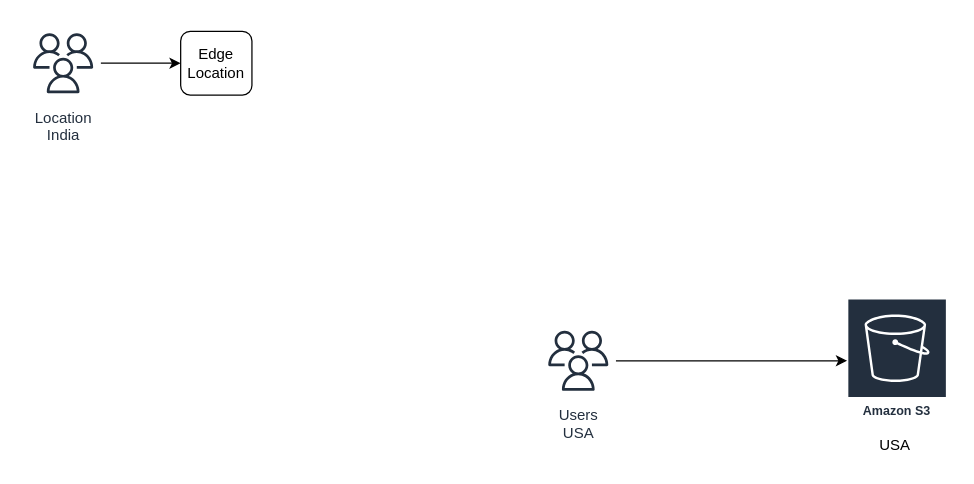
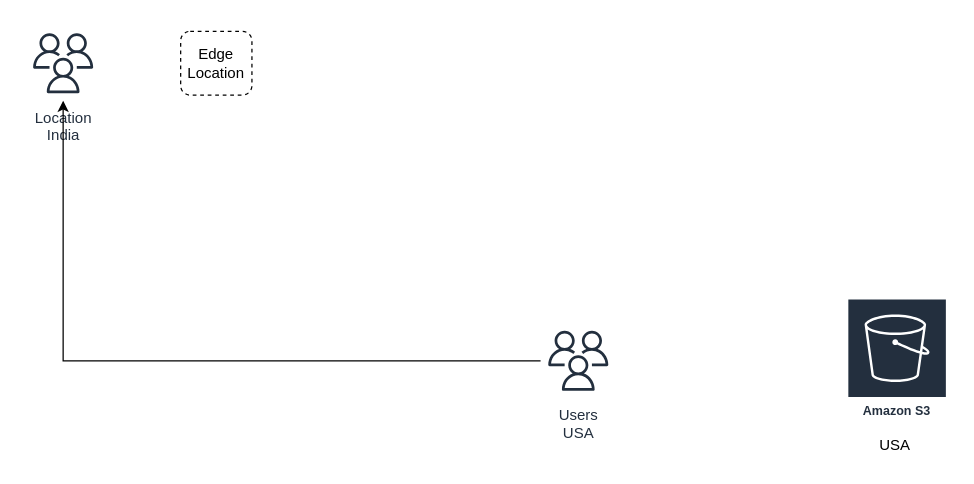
  <mxCell id="0" />
  <mxCell id="1" parent="0" />
  <mxCell id="2" value="Amazon S3" style="sketch=0;outlineConnect=0;fontColor=#232F3E;gradientColor=none;strokeColor=#ffffff;fillColor=#232F3E;dashed=0;verticalLabelPosition=middle;verticalAlign=bottom;align=center;html=1;whiteSpace=wrap;fontSize=10;fontStyle=1;spacing=3;shape=mxgraph.aws4.productIcon;prIcon=mxgraph.aws4.s3;" vertex="1" parent="1"><mxGeometry x="677" y="238" width="80" height="100" as="geometry" /></mxCell>
  <mxCell id="3" value="USA" style="text;html=1;align=center;verticalAlign=middle;resizable=0;points=[];autosize=1;strokeColor=none;fillColor=none;" vertex="1" parent="1"><mxGeometry x="697" y="347" width="35" height="18" as="geometry" /></mxCell>
- <mxCell id="4" style="edgeStyle=orthogonalEdgeStyle;rounded=0;orthogonalLoop=1;jettySize=auto;html=1;entryX=0;entryY=0.5;entryDx=0;entryDy=0;" edge="1" parent="1" source="5" target="8"><mxGeometry relative="1" as="geometry" /></mxCell>
  <mxCell id="5" value="Location&lt;br&gt;India" style="sketch=0;outlineConnect=0;fontColor=#232F3E;gradientColor=none;strokeColor=#232F3E;fillColor=#ffffff;dashed=0;verticalLabelPosition=bottom;verticalAlign=top;align=center;html=1;fontSize=12;fontStyle=0;aspect=fixed;shape=mxgraph.aws4.resourceIcon;resIcon=mxgraph.aws4.users;" vertex="1" parent="1"><mxGeometry x="20" y="20" width="60" height="60" as="geometry" /></mxCell>
- <mxCell id="6" style="edgeStyle=orthogonalEdgeStyle;rounded=0;orthogonalLoop=1;jettySize=auto;html=1;" edge="1" parent="1" source="7" target="2"><mxGeometry relative="1" as="geometry" /></mxCell>
+ <mxCell id="6" style="edgeStyle=orthogonalEdgeStyle;rounded=0;orthogonalLoop=1;jettySize=auto;html=1;" edge="1" parent="1" source="7" target="5"><mxGeometry relative="1" as="geometry" /></mxCell>
  <mxCell id="7" value="Users&lt;br&gt;USA" style="sketch=0;outlineConnect=0;fontColor=#232F3E;gradientColor=none;strokeColor=#232F3E;fillColor=#ffffff;dashed=0;verticalLabelPosition=bottom;verticalAlign=top;align=center;html=1;fontSize=12;fontStyle=0;aspect=fixed;shape=mxgraph.aws4.resourceIcon;resIcon=mxgraph.aws4.users;" vertex="1" parent="1"><mxGeometry x="432" y="258" width="60" height="60" as="geometry" /></mxCell>
- <mxCell id="8" value="Edge&lt;br&gt;Location" style="rounded=1;whiteSpace=wrap;html=1;" vertex="1" parent="1"><mxGeometry x="144" y="24.5" width="57" height="51" as="geometry" /></mxCell>
+ <mxCell id="8" value="Edge&lt;br&gt;Location" style="rounded=1;whiteSpace=wrap;html=1;dashed=1;" vertex="1" parent="1"><mxGeometry x="144" y="24.5" width="57" height="51" as="geometry" /></mxCell>
